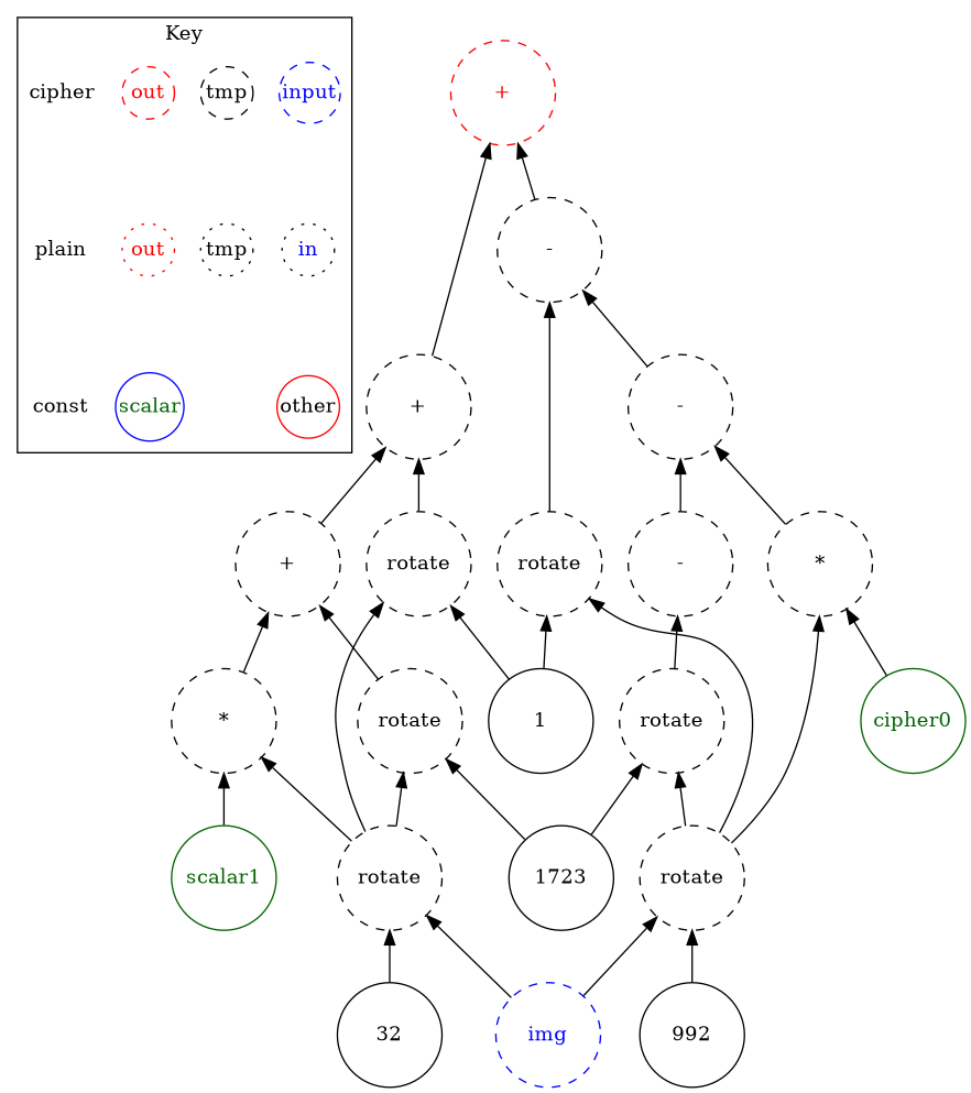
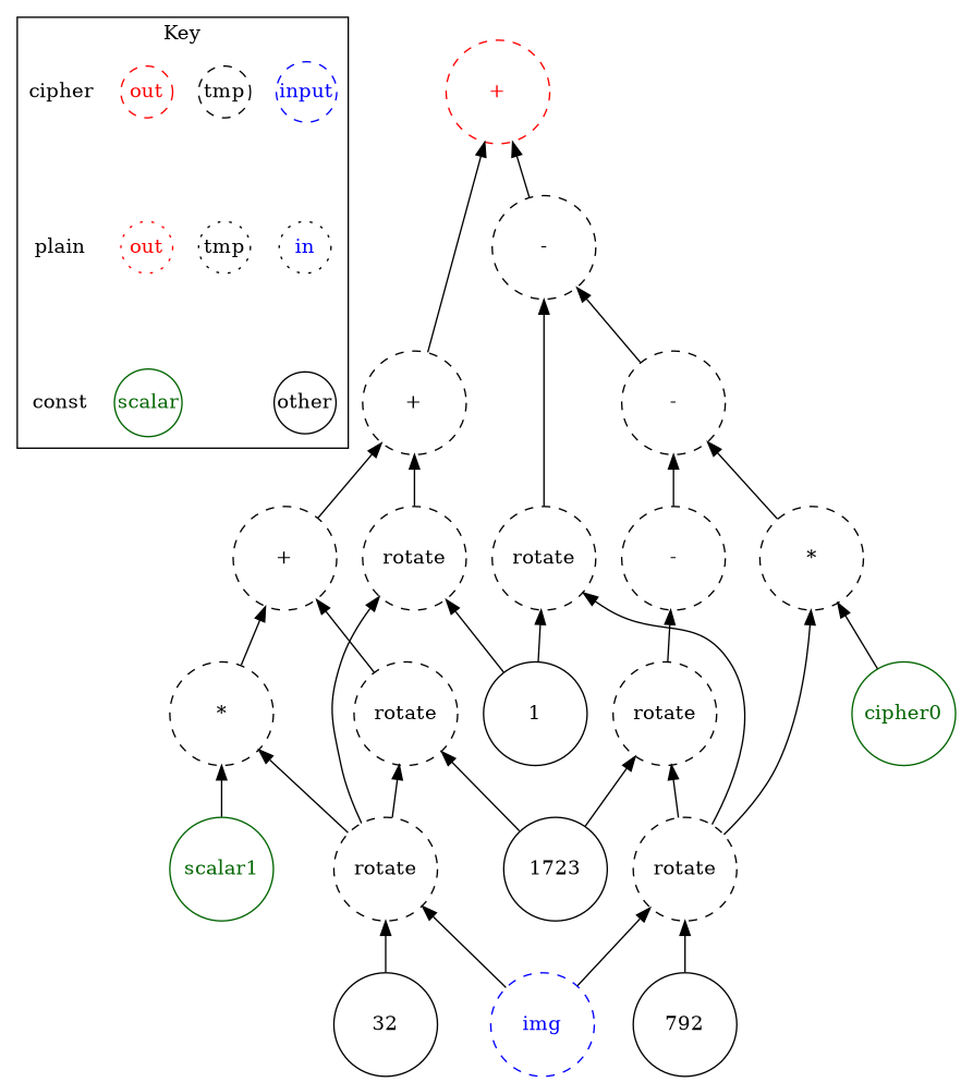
  digraph {
    fontname="DejaVu Serif"
    node [fontname="DejaVu Serif" margin=0 shape=circle style=dashed]
    edge [dir=back fontname="DejaVu Serif"]
    n1 [color=blue fontcolor=blue label=input width=0.5]
    n2 [fontcolor=blue icolor=blue label=in style=dotted width=0.5]
    n3 [color=black fontcolor=black label=tmp width=0.5]
    n4 [color=black fontcolor=black label=tmp style=dotted width=0.5]
    n5 [color=red fontcolor=red label=out width=0.5]
    n6 [color=red fontcolor=red label=out style=dotted width=0.5]
    cipher [shape=plain width=0.5 style=""]
    plain [shape=plain width=0.5 style=""]
-   other [color=red fontcolor=black style=solid width=0.5]
-   scalar [color=blue fontcolor=darkgreen style=solid width=0.5]
+   other [color=black fontcolor=black style=solid width=0.5]
+   scalar [color=darkgreen fontcolor=darkgreen style=solid width=0.5]
    const [shape=plain width=0.5 style=""]
    n12 [label=1 style=solid width=1]
    n13 [label=32 style=solid width=1]
    n14 [color=blue fontcolor=blue label=img width=1]
    n15 [label=rotate width=1]
    n16 [label=rotate width=1]
    n17 [color=darkgreen fontcolor=darkgreen label=scalar1 style=solid width=1]
    n18 [label="*" width=1]
    n19 [label=1723 style=solid width=1]
    n20 [label=rotate width=1]
    n21 [label="+" width=1]
    n22 [label="+" width=1]
-   n23 [label=992 style=solid width=1]
+   n23 [label=792 style=solid width=1]
    n24 [label=rotate width=1]
    n25 [label=rotate width=1]
    n26 [color=darkgreen fontcolor=darkgreen label=cipher0 style=solid width=1]
    n27 [label="*" width=1]
    n28 [label=rotate width=1]
    n29 [label="-" width=1]
    n30 [label="-" width=1]
    n31 [label="-" width=1]
    n32 [color=red fontcolor=red label="+" width=1]
    subgraph cluster_1 {
      label=Key
      n1
      n2
      n3
      n4
      n5
      n6
      cipher
      plain
      other
      scalar
      const
    }
    n1 -> n2 [dir=forward style=invis]
    n2 -> other [dir=forward style=invis]
    n3 -> n4 [dir=forward style=invis]
    n5 -> n6 [dir=forward style=invis]
    n6 -> scalar [dir=forward style=invis]
    cipher -> plain [dir=forward style=invis]
    plain -> const [dir=forward style=invis]
    n15 -> n13
    n15 -> n14
    n16 -> n12
    n16 -> n15
    n18 -> n15
    n18 -> n17
    n20 -> n15
    n20 -> n19
    n21 -> n18
    n21 -> n20
    n22 -> n16
    n22 -> n21
    n24 -> n14
    n24 -> n23
    n25 -> n12
    n25 -> n24
    n27 -> n24
    n27 -> n26
    n28 -> n19
    n28 -> n24
    n29 -> n28
    n30 -> n27
    n30 -> n29
    n31 -> n25
    n31 -> n30
    n32 -> n22
    n32 -> n31
  }
